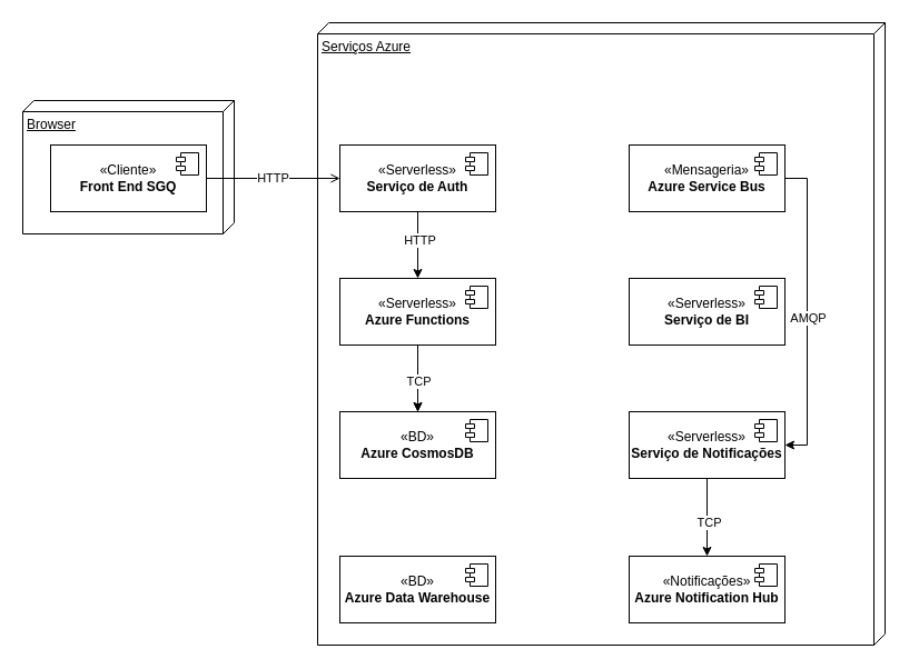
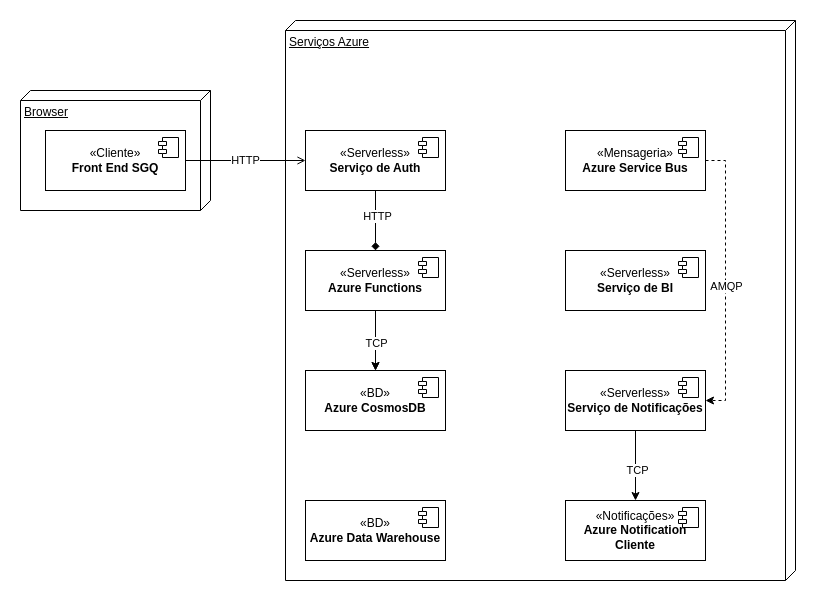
  <mxCell id="0" />
  <mxCell id="1" parent="0" />
  <mxCell id="2" value="Serviços Azure" style="verticalAlign=top;align=left;spacingTop=8;spacingLeft=2;spacingRight=12;shape=cube;size=10;direction=south;fontStyle=4;html=1;whiteSpace=wrap;" vertex="1" parent="1"><mxGeometry x="285" y="20" width="510" height="560" as="geometry" /></mxCell>
  <mxCell id="3" value="Browser" style="verticalAlign=top;align=left;spacingTop=8;spacingLeft=2;spacingRight=12;shape=cube;size=10;direction=south;fontStyle=4;html=1;whiteSpace=wrap;" vertex="1" parent="1"><mxGeometry x="20" y="90" width="190" height="120" as="geometry" /></mxCell>
  <mxCell id="4" value="«Cliente»&lt;br&gt;&lt;b&gt;Front End SGQ&lt;/b&gt;" style="html=1;dropTarget=0;whiteSpace=wrap;" vertex="1" parent="1"><mxGeometry x="45" y="130" width="140" height="60" as="geometry" /></mxCell>
  <mxCell id="5" value="" style="shape=module;jettyWidth=8;jettyHeight=4;" vertex="1" parent="4"><mxGeometry x="1" width="20" height="20" relative="1" as="geometry"><mxPoint x="-27" y="7" as="offset" /></mxGeometry></mxCell>
  <mxCell id="6" style="edgeStyle=orthogonalEdgeStyle;rounded=0;orthogonalLoop=1;jettySize=auto;html=1;exitX=1;exitY=0.5;exitDx=0;exitDy=0;endArrow=open;" edge="1" parent="1" source="4" target="10"><mxGeometry relative="1" as="geometry" /></mxCell>
  <mxCell id="7" value="HTTP" style="edgeLabel;html=1;align=center;verticalAlign=middle;resizable=0;points=[];" vertex="1" connectable="0" parent="6"><mxGeometry x="-0.017" y="1" relative="1" as="geometry"><mxPoint as="offset" /></mxGeometry></mxCell>
- <mxCell id="8" style="edgeStyle=orthogonalEdgeStyle;rounded=0;orthogonalLoop=1;jettySize=auto;html=1;entryX=0.5;entryY=0;entryDx=0;entryDy=0;" edge="1" parent="1" source="10" target="23"><mxGeometry relative="1" as="geometry" /></mxCell>
+ <mxCell id="8" style="edgeStyle=orthogonalEdgeStyle;rounded=0;orthogonalLoop=1;jettySize=auto;html=1;entryX=0.5;entryY=0;entryDx=0;entryDy=0;endArrow=diamond;" edge="1" parent="1" source="10" target="23"><mxGeometry relative="1" as="geometry" /></mxCell>
  <mxCell id="9" value="HTTP" style="edgeLabel;html=1;align=center;verticalAlign=middle;resizable=0;points=[];" vertex="1" connectable="0" parent="8"><mxGeometry x="-0.174" y="1" relative="1" as="geometry"><mxPoint as="offset" /></mxGeometry></mxCell>
  <mxCell id="10" value="«Serverless»&lt;br&gt;&lt;b&gt;Serviço de Auth&lt;/b&gt;" style="html=1;dropTarget=0;whiteSpace=wrap;" vertex="1" parent="1"><mxGeometry x="305" y="130" width="140" height="60" as="geometry" /></mxCell>
  <mxCell id="11" value="" style="shape=module;jettyWidth=8;jettyHeight=4;" vertex="1" parent="10"><mxGeometry x="1" width="20" height="20" relative="1" as="geometry"><mxPoint x="-27" y="7" as="offset" /></mxGeometry></mxCell>
  <mxCell id="12" value="«BD»&lt;br&gt;&lt;b&gt;Azure CosmosDB&lt;/b&gt;" style="html=1;dropTarget=0;whiteSpace=wrap;" vertex="1" parent="1"><mxGeometry x="305" y="370" width="140" height="60" as="geometry" /></mxCell>
  <mxCell id="13" value="" style="shape=module;jettyWidth=8;jettyHeight=4;" vertex="1" parent="12"><mxGeometry x="1" width="20" height="20" relative="1" as="geometry"><mxPoint x="-27" y="7" as="offset" /></mxGeometry></mxCell>
- <mxCell id="14" style="edgeStyle=orthogonalEdgeStyle;rounded=0;orthogonalLoop=1;jettySize=auto;html=1;entryX=1;entryY=0.5;entryDx=0;entryDy=0;" edge="1" parent="1" source="16" target="27"><mxGeometry relative="1" as="geometry"><Array as="points"><mxPoint x="725" y="160" /><mxPoint x="725" y="400" /></Array></mxGeometry></mxCell>
+ <mxCell id="14" style="edgeStyle=orthogonalEdgeStyle;rounded=0;orthogonalLoop=1;jettySize=auto;html=1;entryX=1;entryY=0.5;entryDx=0;entryDy=0;dashed=1;" edge="1" parent="1" source="16" target="27"><mxGeometry relative="1" as="geometry"><Array as="points"><mxPoint x="725" y="160" /><mxPoint x="725" y="400" /></Array></mxGeometry></mxCell>
  <mxCell id="15" value="AMQP" style="edgeLabel;html=1;align=center;verticalAlign=middle;resizable=0;points=[];" vertex="1" connectable="0" parent="14"><mxGeometry x="0.046" relative="1" as="geometry"><mxPoint y="-1" as="offset" /></mxGeometry></mxCell>
  <mxCell id="16" value="«Mensageria»&lt;br&gt;&lt;b&gt;Azure Service Bus&lt;/b&gt;" style="html=1;dropTarget=0;whiteSpace=wrap;" vertex="1" parent="1"><mxGeometry x="565" y="130" width="140" height="60" as="geometry" /></mxCell>
  <mxCell id="17" value="" style="shape=module;jettyWidth=8;jettyHeight=4;" vertex="1" parent="16"><mxGeometry x="1" width="20" height="20" relative="1" as="geometry"><mxPoint x="-27" y="7" as="offset" /></mxGeometry></mxCell>
  <mxCell id="18" value="«Serverless»&lt;br&gt;&lt;b&gt;Serviço de BI&lt;/b&gt;" style="html=1;dropTarget=0;whiteSpace=wrap;" vertex="1" parent="1"><mxGeometry x="565" y="250" width="140" height="60" as="geometry" /></mxCell>
  <mxCell id="19" value="" style="shape=module;jettyWidth=8;jettyHeight=4;" vertex="1" parent="18"><mxGeometry x="1" width="20" height="20" relative="1" as="geometry"><mxPoint x="-27" y="7" as="offset" /></mxGeometry></mxCell>
  <mxCell id="20" style="edgeStyle=orthogonalEdgeStyle;rounded=0;orthogonalLoop=1;jettySize=auto;html=1;entryX=0.5;entryY=0;entryDx=0;entryDy=0;" edge="1" parent="1" source="23" target="12"><mxGeometry relative="1" as="geometry" /></mxCell>
  <mxCell id="21" style="edgeStyle=orthogonalEdgeStyle;rounded=0;orthogonalLoop=1;jettySize=auto;html=1;entryX=0.5;entryY=0;entryDx=0;entryDy=0;" edge="1" parent="1" source="23" target="12"><mxGeometry relative="1" as="geometry" /></mxCell>
  <mxCell id="22" value="TCP" style="edgeLabel;html=1;align=center;verticalAlign=middle;resizable=0;points=[];" vertex="1" connectable="0" parent="21"><mxGeometry x="0.061" relative="1" as="geometry"><mxPoint as="offset" /></mxGeometry></mxCell>
  <mxCell id="23" value="«Serverless»&lt;br&gt;&lt;b&gt;Azure Functions&lt;/b&gt;" style="html=1;dropTarget=0;whiteSpace=wrap;" vertex="1" parent="1"><mxGeometry x="305" y="250" width="140" height="60" as="geometry" /></mxCell>
  <mxCell id="24" value="" style="shape=module;jettyWidth=8;jettyHeight=4;" vertex="1" parent="23"><mxGeometry x="1" width="20" height="20" relative="1" as="geometry"><mxPoint x="-27" y="7" as="offset" /></mxGeometry></mxCell>
  <mxCell id="25" style="edgeStyle=orthogonalEdgeStyle;rounded=0;orthogonalLoop=1;jettySize=auto;html=1;" edge="1" parent="1" source="27" target="29"><mxGeometry relative="1" as="geometry" /></mxCell>
  <mxCell id="26" value="TCP" style="edgeLabel;html=1;align=center;verticalAlign=middle;resizable=0;points=[];" vertex="1" connectable="0" parent="25"><mxGeometry x="0.111" y="1" relative="1" as="geometry"><mxPoint as="offset" /></mxGeometry></mxCell>
  <mxCell id="27" value="«Serverless»&lt;br&gt;&lt;b&gt;Serviço de Notificações&lt;/b&gt;" style="html=1;dropTarget=0;whiteSpace=wrap;" vertex="1" parent="1"><mxGeometry x="565" y="370" width="140" height="60" as="geometry" /></mxCell>
  <mxCell id="28" value="" style="shape=module;jettyWidth=8;jettyHeight=4;" vertex="1" parent="27"><mxGeometry x="1" width="20" height="20" relative="1" as="geometry"><mxPoint x="-27" y="7" as="offset" /></mxGeometry></mxCell>
- <mxCell id="29" value="«Notificações»&lt;br&gt;&lt;b&gt;Azure Notification Hub&lt;/b&gt;" style="html=1;dropTarget=0;whiteSpace=wrap;" vertex="1" parent="1"><mxGeometry x="565" y="500" width="140" height="60" as="geometry" /></mxCell>
+ <mxCell id="29" value="«Notificações»&lt;br&gt;&lt;b&gt;Azure Notification Cliente&lt;/b&gt;" style="html=1;dropTarget=0;whiteSpace=wrap;" vertex="1" parent="1"><mxGeometry x="565" y="500" width="140" height="60" as="geometry" /></mxCell>
  <mxCell id="30" value="" style="shape=module;jettyWidth=8;jettyHeight=4;" vertex="1" parent="29"><mxGeometry x="1" width="20" height="20" relative="1" as="geometry"><mxPoint x="-27" y="7" as="offset" /></mxGeometry></mxCell>
  <mxCell id="31" value="«BD»&lt;br&gt;&lt;b&gt;Azure Data Warehouse&lt;/b&gt;" style="html=1;dropTarget=0;whiteSpace=wrap;" vertex="1" parent="1"><mxGeometry x="305" y="500" width="140" height="60" as="geometry" /></mxCell>
  <mxCell id="32" value="" style="shape=module;jettyWidth=8;jettyHeight=4;" vertex="1" parent="31"><mxGeometry x="1" width="20" height="20" relative="1" as="geometry"><mxPoint x="-27" y="7" as="offset" /></mxGeometry></mxCell>
